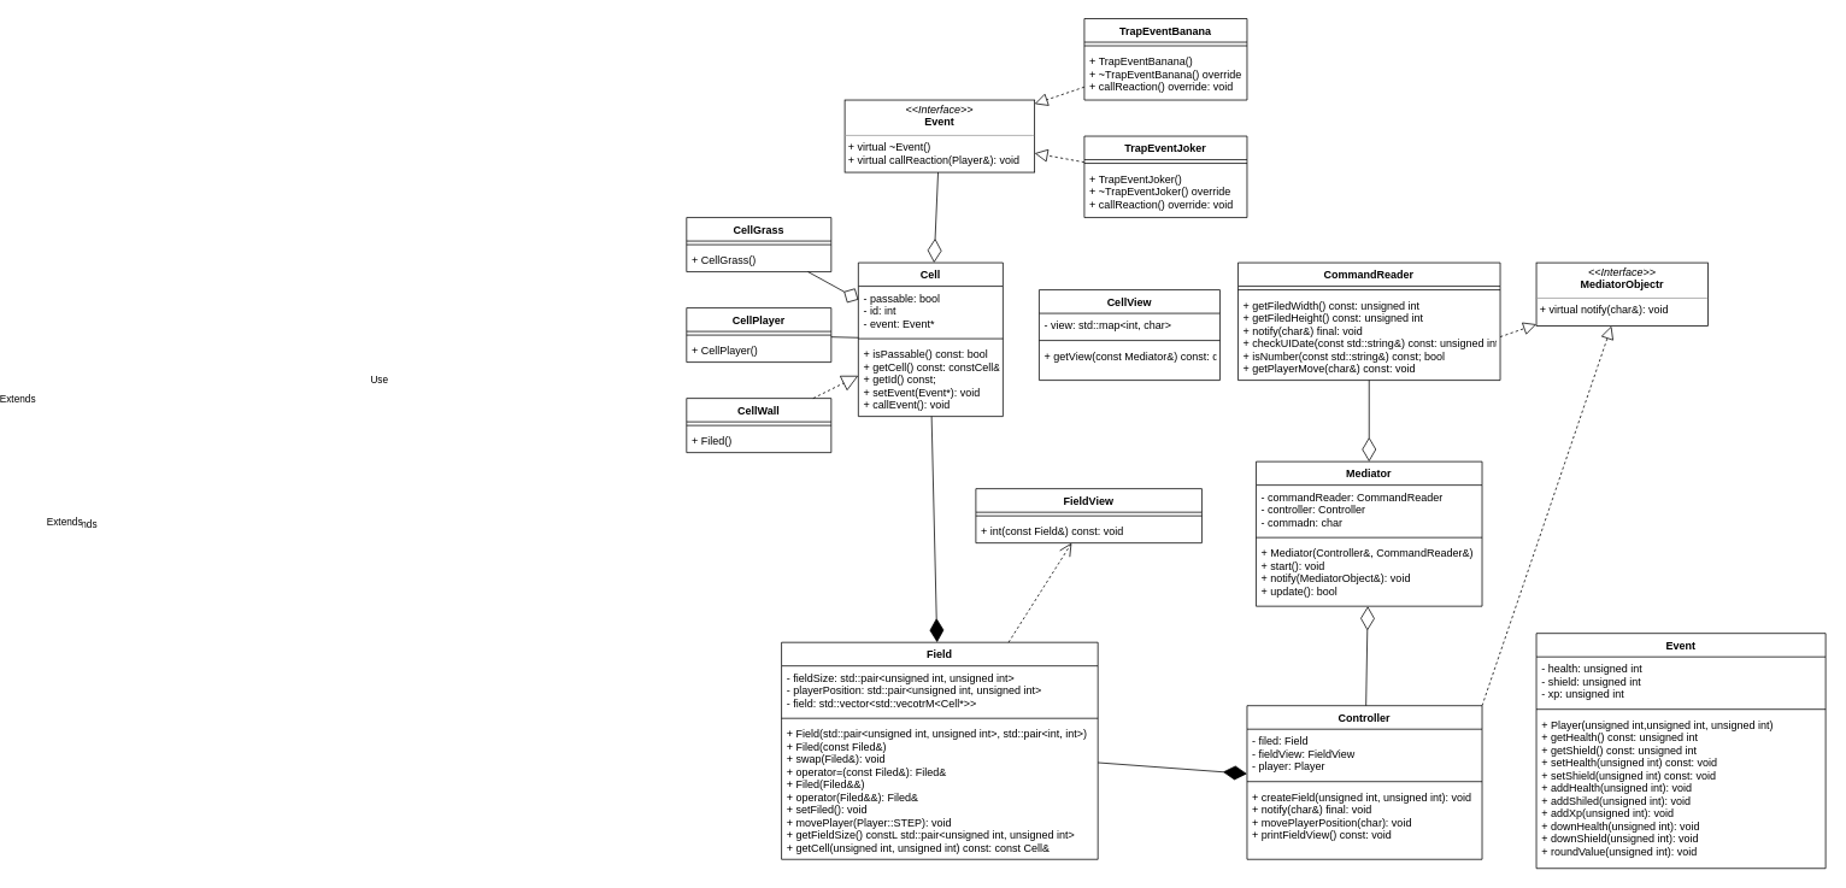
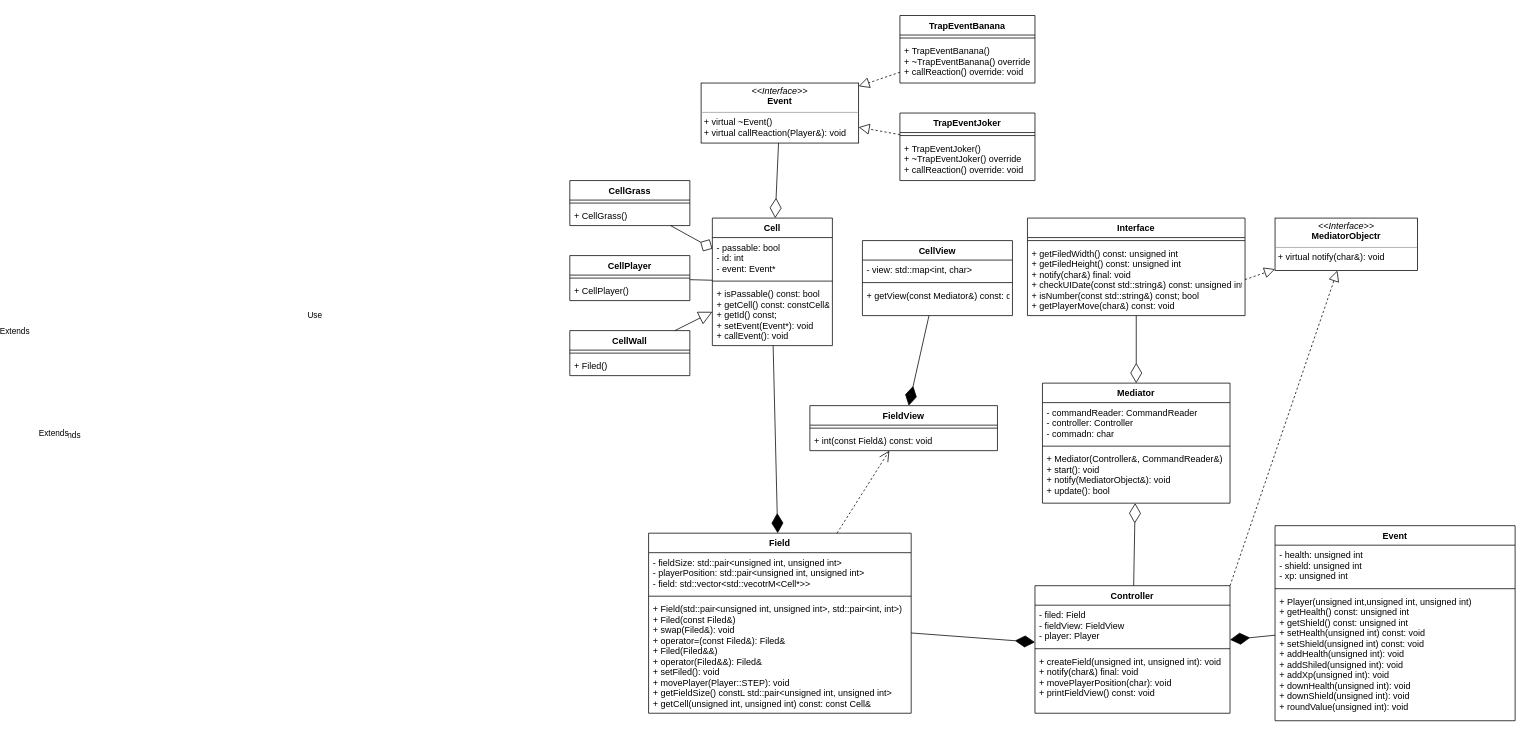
  <mxCell id="0" />
  <mxCell id="1" parent="0" />
  <mxCell id="2" value="Mediator" style="swimlane;fontStyle=1;align=center;verticalAlign=top;childLayout=stackLayout;horizontal=1;startSize=26;horizontalStack=0;resizeParent=1;resizeParentMax=0;resizeLast=0;collapsible=1;marginBottom=0;" parent="1" vertex="1"><mxGeometry x="650" y="510" width="250" height="160" as="geometry" /></mxCell>
  <mxCell id="3" value="- commandReader: CommandReader&#10;- controller: Controller&#10;- commadn: char" style="text;strokeColor=none;fillColor=none;align=left;verticalAlign=top;spacingLeft=4;spacingRight=4;overflow=hidden;rotatable=0;points=[[0,0.5],[1,0.5]];portConstraint=eastwest;" parent="2" vertex="1"><mxGeometry y="26" width="250" height="54" as="geometry" /></mxCell>
  <mxCell id="4" value="" style="line;strokeWidth=1;fillColor=none;align=left;verticalAlign=middle;spacingTop=-1;spacingLeft=3;spacingRight=3;rotatable=0;labelPosition=right;points=[];portConstraint=eastwest;strokeColor=inherit;" parent="2" vertex="1"><mxGeometry y="80" width="250" height="8" as="geometry" /></mxCell>
  <mxCell id="5" value="+ Mediator(Controller&amp;, CommandReader&amp;)&#10;+ start(): void&#10;+ notify(MediatorObject&amp;): void&#10;+ update(): bool" style="text;strokeColor=none;fillColor=none;align=left;verticalAlign=top;spacingLeft=4;spacingRight=4;overflow=hidden;rotatable=0;points=[[0,0.5],[1,0.5]];portConstraint=eastwest;" parent="2" vertex="1"><mxGeometry y="88" width="250" height="72" as="geometry" /></mxCell>
- <mxCell id="6" value="CommandReader" style="swimlane;fontStyle=1;align=center;verticalAlign=top;childLayout=stackLayout;horizontal=1;startSize=26;horizontalStack=0;resizeParent=1;resizeParentMax=0;resizeLast=0;collapsible=1;marginBottom=0;" parent="1" vertex="1"><mxGeometry x="630" y="290" width="290" height="130" as="geometry" /></mxCell>
+ <mxCell id="6" value="Interface" style="swimlane;fontStyle=1;align=center;verticalAlign=top;childLayout=stackLayout;horizontal=1;startSize=26;horizontalStack=0;resizeParent=1;resizeParentMax=0;resizeLast=0;collapsible=1;marginBottom=0;" parent="1" vertex="1"><mxGeometry x="630" y="290" width="290" height="130" as="geometry" /></mxCell>
  <mxCell id="7" value="" style="line;strokeWidth=1;fillColor=none;align=left;verticalAlign=middle;spacingTop=-1;spacingLeft=3;spacingRight=3;rotatable=0;labelPosition=right;points=[];portConstraint=eastwest;strokeColor=inherit;" parent="6" vertex="1"><mxGeometry y="26" width="290" height="8" as="geometry" /></mxCell>
  <mxCell id="8" value="+ getFiledWidth() const: unsigned int&#10;+ getFiledHeight() const: unsigned int&#10;+ notify(char&amp;) final: void&#10;+ checkUIDate(const std::string&amp;) const: unsigned int&#10;+ isNumber(const std::string&amp;) const; bool&#10;+ getPlayerMove(char&amp;) const: void" style="text;strokeColor=none;fillColor=none;align=left;verticalAlign=top;spacingLeft=4;spacingRight=4;overflow=hidden;rotatable=0;points=[[0,0.5],[1,0.5]];portConstraint=eastwest;" parent="6" vertex="1"><mxGeometry y="34" width="290" height="96" as="geometry" /></mxCell>
  <mxCell id="9" value="Controller" style="swimlane;fontStyle=1;align=center;verticalAlign=top;childLayout=stackLayout;horizontal=1;startSize=26;horizontalStack=0;resizeParent=1;resizeParentMax=0;resizeLast=0;collapsible=1;marginBottom=0;" parent="1" vertex="1"><mxGeometry x="640" y="780" width="260" height="170" as="geometry" /></mxCell>
  <mxCell id="10" value="- filed: Field&#10;- fieldView: FieldView&#10;- player: Player" style="text;strokeColor=none;fillColor=none;align=left;verticalAlign=top;spacingLeft=4;spacingRight=4;overflow=hidden;rotatable=0;points=[[0,0.5],[1,0.5]];portConstraint=eastwest;" parent="9" vertex="1"><mxGeometry y="26" width="260" height="54" as="geometry" /></mxCell>
  <mxCell id="11" value="" style="line;strokeWidth=1;fillColor=none;align=left;verticalAlign=middle;spacingTop=-1;spacingLeft=3;spacingRight=3;rotatable=0;labelPosition=right;points=[];portConstraint=eastwest;strokeColor=inherit;" parent="9" vertex="1"><mxGeometry y="80" width="260" height="8" as="geometry" /></mxCell>
  <mxCell id="12" value="+ createField(unsigned int, unsigned int): void&#10;+ notify(char&amp;) final: void&#10;+ movePlayerPosition(char): void&#10;+ printFieldView() const: void" style="text;strokeColor=none;fillColor=none;align=left;verticalAlign=top;spacingLeft=4;spacingRight=4;overflow=hidden;rotatable=0;points=[[0,0.5],[1,0.5]];portConstraint=eastwest;" parent="9" vertex="1"><mxGeometry y="88" width="260" height="82" as="geometry" /></mxCell>
  <mxCell id="13" value="" style="endArrow=block;dashed=1;endFill=0;endSize=12;html=1;rounded=0;exitX=1;exitY=0;exitDx=0;exitDy=0;" parent="1" source="9" target="37" edge="1"><mxGeometry width="160" relative="1" as="geometry"><mxPoint x="830" y="670" as="sourcePoint" /><mxPoint x="1011.96" y="656.004" as="targetPoint" /></mxGeometry></mxCell>
  <mxCell id="14" value="" style="endArrow=block;dashed=1;endFill=0;endSize=12;html=1;rounded=0;exitX=1;exitY=0.5;exitDx=0;exitDy=0;" parent="1" source="8" target="37" edge="1"><mxGeometry width="160" relative="1" as="geometry"><mxPoint x="830" y="670" as="sourcePoint" /><mxPoint x="1000.787" y="600" as="targetPoint" /></mxGeometry></mxCell>
  <mxCell id="15" value="FieldView" style="swimlane;fontStyle=1;align=center;verticalAlign=top;childLayout=stackLayout;horizontal=1;startSize=26;horizontalStack=0;resizeParent=1;resizeParentMax=0;resizeLast=0;collapsible=1;marginBottom=0;" parent="1" vertex="1"><mxGeometry x="340" y="540" width="250" height="60" as="geometry" /></mxCell>
  <mxCell id="16" value="" style="line;strokeWidth=1;fillColor=none;align=left;verticalAlign=middle;spacingTop=-1;spacingLeft=3;spacingRight=3;rotatable=0;labelPosition=right;points=[];portConstraint=eastwest;strokeColor=inherit;" parent="15" vertex="1"><mxGeometry y="26" width="250" height="8" as="geometry" /></mxCell>
  <mxCell id="17" value="+ int(const Field&amp;) const: void" style="text;strokeColor=none;fillColor=none;align=left;verticalAlign=top;spacingLeft=4;spacingRight=4;overflow=hidden;rotatable=0;points=[[0,0.5],[1,0.5]];portConstraint=eastwest;" parent="15" vertex="1"><mxGeometry y="34" width="250" height="26" as="geometry" /></mxCell>
  <mxCell id="18" value="Field" style="swimlane;fontStyle=1;align=center;verticalAlign=top;childLayout=stackLayout;horizontal=1;startSize=26;horizontalStack=0;resizeParent=1;resizeParentMax=0;resizeLast=0;collapsible=1;marginBottom=0;" parent="1" vertex="1"><mxGeometry x="125" y="710" width="350" height="240" as="geometry" /></mxCell>
  <mxCell id="19" value="- fieldSize: std::pair&lt;unsigned int, unsigned int&gt; &#10;- playerPosition: std::pair&lt;unsigned int, unsigned int&gt;&#10;- field: std::vector&lt;std::vecotrM&lt;Cell*&gt;&gt;" style="text;strokeColor=none;fillColor=none;align=left;verticalAlign=top;spacingLeft=4;spacingRight=4;overflow=hidden;rotatable=0;points=[[0,0.5],[1,0.5]];portConstraint=eastwest;" parent="18" vertex="1"><mxGeometry y="26" width="350" height="54" as="geometry" /></mxCell>
  <mxCell id="20" value="" style="line;strokeWidth=1;fillColor=none;align=left;verticalAlign=middle;spacingTop=-1;spacingLeft=3;spacingRight=3;rotatable=0;labelPosition=right;points=[];portConstraint=eastwest;strokeColor=inherit;" parent="18" vertex="1"><mxGeometry y="80" width="350" height="8" as="geometry" /></mxCell>
  <mxCell id="21" value="+ Field(std::pair&lt;unsigned int, unsigned int&gt;, std::pair&lt;int, int&gt;)&#10;+ Filed(const Filed&amp;)&#10;+ swap(Filed&amp;): void&#10;+ operator=(const Filed&amp;): Filed&amp;&#10;+ Filed(Filed&amp;&amp;)&#10;+ operator(Filed&amp;&amp;): Filed&amp;&#10;+ setFiled(): void&#10;+ movePlayer(Player::STEP): void&#10;+ getFieldSize() constL std::pair&lt;unsigned int, unsigned int&gt; &#10;+ getCell(unsigned int, unsigned int) const: const Cell&amp;" style="text;strokeColor=none;fillColor=none;align=left;verticalAlign=top;spacingLeft=4;spacingRight=4;overflow=hidden;rotatable=0;points=[[0,0.5],[1,0.5]];portConstraint=eastwest;" parent="18" vertex="1"><mxGeometry y="88" width="350" height="152" as="geometry" /></mxCell>
  <mxCell id="22" value="Cell" style="swimlane;fontStyle=1;align=center;verticalAlign=top;childLayout=stackLayout;horizontal=1;startSize=26;horizontalStack=0;resizeParent=1;resizeParentMax=0;resizeLast=0;collapsible=1;marginBottom=0;" parent="1" vertex="1"><mxGeometry x="210" y="290" width="160" height="170" as="geometry" /></mxCell>
  <mxCell id="23" value="- passable: bool&#10;- id: int&#10;- event: Event*" style="text;strokeColor=none;fillColor=none;align=left;verticalAlign=top;spacingLeft=4;spacingRight=4;overflow=hidden;rotatable=0;points=[[0,0.5],[1,0.5]];portConstraint=eastwest;" parent="22" vertex="1"><mxGeometry y="26" width="160" height="54" as="geometry" /></mxCell>
  <mxCell id="24" value="" style="line;strokeWidth=1;fillColor=none;align=left;verticalAlign=middle;spacingTop=-1;spacingLeft=3;spacingRight=3;rotatable=0;labelPosition=right;points=[];portConstraint=eastwest;strokeColor=inherit;" parent="22" vertex="1"><mxGeometry y="80" width="160" height="8" as="geometry" /></mxCell>
  <mxCell id="25" value="+ isPassable() const: bool&#10;+ getCell() const: constCell&amp;&#10;+ getId() const;&#10;+ setEvent(Event*): void&#10;+ callEvent(): void" style="text;strokeColor=none;fillColor=none;align=left;verticalAlign=top;spacingLeft=4;spacingRight=4;overflow=hidden;rotatable=0;points=[[0,0.5],[1,0.5]];portConstraint=eastwest;" parent="22" vertex="1"><mxGeometry y="88" width="160" height="82" as="geometry" /></mxCell>
  <mxCell id="26" value="" style="endArrow=diamondThin;endFill=1;endSize=24;html=1;rounded=0;" parent="1" source="25" target="18" edge="1"><mxGeometry width="160" relative="1" as="geometry"><mxPoint x="280" y="640" as="sourcePoint" /><mxPoint x="480" y="740" as="targetPoint" /></mxGeometry></mxCell>
  <mxCell id="27" value="CellView" style="swimlane;fontStyle=1;align=center;verticalAlign=top;childLayout=stackLayout;horizontal=1;startSize=26;horizontalStack=0;resizeParent=1;resizeParentMax=0;resizeLast=0;collapsible=1;marginBottom=0;" parent="1" vertex="1"><mxGeometry x="410" y="320" width="200" height="100" as="geometry" /></mxCell>
  <mxCell id="28" value="- view: std::map&lt;int, char&gt;" style="text;strokeColor=none;fillColor=none;align=left;verticalAlign=top;spacingLeft=4;spacingRight=4;overflow=hidden;rotatable=0;points=[[0,0.5],[1,0.5]];portConstraint=eastwest;" parent="27" vertex="1"><mxGeometry y="26" width="200" height="26" as="geometry" /></mxCell>
  <mxCell id="29" value="" style="line;strokeWidth=1;fillColor=none;align=left;verticalAlign=middle;spacingTop=-1;spacingLeft=3;spacingRight=3;rotatable=0;labelPosition=right;points=[];portConstraint=eastwest;strokeColor=inherit;" parent="27" vertex="1"><mxGeometry y="52" width="200" height="8" as="geometry" /></mxCell>
  <mxCell id="30" value="+ getView(const Mediator&amp;) const: char" style="text;strokeColor=none;fillColor=none;align=left;verticalAlign=top;spacingLeft=4;spacingRight=4;overflow=hidden;rotatable=0;points=[[0,0.5],[1,0.5]];portConstraint=eastwest;" parent="27" vertex="1"><mxGeometry y="60" width="200" height="40" as="geometry" /></mxCell>
  <mxCell id="31" value="&lt;p style=&quot;margin:0px;margin-top:4px;text-align:center;&quot;&gt;&lt;i&gt;&amp;lt;&amp;lt;Interface&amp;gt;&amp;gt;&lt;/i&gt;&lt;br&gt;&lt;b&gt;Event&lt;/b&gt;&lt;/p&gt;&lt;hr size=&quot;1&quot;&gt;&lt;p style=&quot;margin:0px;margin-left:4px;&quot;&gt;+ virtual ~Event()&lt;/p&gt;&lt;p style=&quot;margin:0px;margin-left:4px;&quot;&gt;+ virtual callReaction(Player&amp;amp;): void&lt;/p&gt;" style="verticalAlign=top;align=left;overflow=fill;fontSize=12;fontFamily=Helvetica;html=1;" parent="1" vertex="1"><mxGeometry x="195" y="110" width="210" height="80" as="geometry" /></mxCell>
  <mxCell id="32" value="" style="endArrow=diamondThin;endFill=0;endSize=24;html=1;rounded=0;" parent="1" source="31" target="22" edge="1"><mxGeometry width="160" relative="1" as="geometry"><mxPoint x="480" y="640" as="sourcePoint" /><mxPoint x="640" y="640" as="targetPoint" /></mxGeometry></mxCell>
  <mxCell id="33" value="TrapEventBanana" style="swimlane;fontStyle=1;align=center;verticalAlign=top;childLayout=stackLayout;horizontal=1;startSize=26;horizontalStack=0;resizeParent=1;resizeParentMax=0;resizeLast=0;collapsible=1;marginBottom=0;" parent="1" vertex="1"><mxGeometry x="460" y="20" width="180" height="90" as="geometry" /></mxCell>
  <mxCell id="34" value="" style="line;strokeWidth=1;fillColor=none;align=left;verticalAlign=middle;spacingTop=-1;spacingLeft=3;spacingRight=3;rotatable=0;labelPosition=right;points=[];portConstraint=eastwest;strokeColor=inherit;" parent="33" vertex="1"><mxGeometry y="26" width="180" height="8" as="geometry" /></mxCell>
  <mxCell id="35" value="+ TrapEventBanana()&#10;+ ~TrapEventBanana() override&#10;+ callReaction() override: void" style="text;strokeColor=none;fillColor=none;align=left;verticalAlign=top;spacingLeft=4;spacingRight=4;overflow=hidden;rotatable=0;points=[[0,0.5],[1,0.5]];portConstraint=eastwest;" parent="33" vertex="1"><mxGeometry y="34" width="180" height="56" as="geometry" /></mxCell>
  <mxCell id="36" value="" style="endArrow=block;dashed=1;endFill=0;endSize=12;html=1;rounded=0;" parent="1" source="33" target="31" edge="1"><mxGeometry width="160" relative="1" as="geometry"><mxPoint x="520" y="490" as="sourcePoint" /><mxPoint x="680" y="490" as="targetPoint" /></mxGeometry></mxCell>
  <mxCell id="37" value="&lt;p style=&quot;margin:0px;margin-top:4px;text-align:center;&quot;&gt;&lt;i&gt;&amp;lt;&amp;lt;Interface&amp;gt;&amp;gt;&lt;/i&gt;&lt;br&gt;&lt;b&gt;MediatorObjectr&lt;/b&gt;&lt;/p&gt;&lt;hr size=&quot;1&quot;&gt;&lt;p style=&quot;margin:0px;margin-left:4px;&quot;&gt;&lt;/p&gt;&lt;p style=&quot;margin:0px;margin-left:4px;&quot;&gt;+ virtual notify(char&amp;amp;): void&lt;br&gt;&lt;/p&gt;" style="verticalAlign=top;align=left;overflow=fill;fontSize=12;fontFamily=Helvetica;html=1;" parent="1" vertex="1"><mxGeometry x="960" y="290" width="190" height="70" as="geometry" /></mxCell>
+ <mxCell id="38" value="" style="endArrow=diamondThin;endFill=1;endSize=24;html=1;rounded=0;" parent="1" source="27" target="15" edge="1"><mxGeometry width="160" relative="1" as="geometry"><mxPoint x="690" y="580" as="sourcePoint" /><mxPoint x="850" y="580" as="targetPoint" /></mxGeometry></mxCell>
  <mxCell id="39" value="Event" style="swimlane;fontStyle=1;align=center;verticalAlign=top;childLayout=stackLayout;horizontal=1;startSize=26;horizontalStack=0;resizeParent=1;resizeParentMax=0;resizeLast=0;collapsible=1;marginBottom=0;" parent="1" vertex="1"><mxGeometry x="960" y="700" width="320" height="260" as="geometry" /></mxCell>
  <mxCell id="40" value="- health: unsigned int&#10;- shield: unsigned int&#10;- xp: unsigned int" style="text;strokeColor=none;fillColor=none;align=left;verticalAlign=top;spacingLeft=4;spacingRight=4;overflow=hidden;rotatable=0;points=[[0,0.5],[1,0.5]];portConstraint=eastwest;" parent="39" vertex="1"><mxGeometry y="26" width="320" height="54" as="geometry" /></mxCell>
  <mxCell id="41" value="" style="line;strokeWidth=1;fillColor=none;align=left;verticalAlign=middle;spacingTop=-1;spacingLeft=3;spacingRight=3;rotatable=0;labelPosition=right;points=[];portConstraint=eastwest;strokeColor=inherit;" parent="39" vertex="1"><mxGeometry y="80" width="320" height="8" as="geometry" /></mxCell>
  <mxCell id="42" value="+ Player(unsigned int,unsigned int, unsigned int)&#10;+ getHealth() const: unsigned int&#10;+ getShield() const: unsigned int&#10;+ setHealth(unsigned int) const: void&#10;+ setShield(unsigned int) const: void&#10;+ addHealth(unsigned int): void&#10;+ addShiled(unsigned int): void&#10;+ addXp(unsigned int): void&#10;+ downHealth(unsigned int): void&#10;+ downShield(unsigned int): void&#10;+ roundValue(unsigned int): void " style="text;strokeColor=none;fillColor=none;align=left;verticalAlign=top;spacingLeft=4;spacingRight=4;overflow=hidden;rotatable=0;points=[[0,0.5],[1,0.5]];portConstraint=eastwest;" parent="39" vertex="1"><mxGeometry y="88" width="320" height="172" as="geometry" /></mxCell>
  <mxCell id="43" value="" style="endArrow=diamondThin;endFill=1;endSize=24;html=1;rounded=0;" parent="1" source="18" target="9" edge="1"><mxGeometry width="160" relative="1" as="geometry"><mxPoint x="560" y="560" as="sourcePoint" /><mxPoint x="720" y="560" as="targetPoint" /></mxGeometry></mxCell>
+ <mxCell id="44" value="" style="endArrow=diamondThin;endFill=1;endSize=24;html=1;rounded=0;" parent="1" source="39" target="9" edge="1"><mxGeometry width="160" relative="1" as="geometry"><mxPoint x="640" y="710" as="sourcePoint" /><mxPoint x="800" y="710" as="targetPoint" /></mxGeometry></mxCell>
  <mxCell id="45" value="" style="endArrow=diamondThin;endFill=0;endSize=24;html=1;rounded=0;" parent="1" source="6" target="2" edge="1"><mxGeometry width="160" relative="1" as="geometry"><mxPoint x="950" y="450" as="sourcePoint" /><mxPoint x="1010" y="680" as="targetPoint" /></mxGeometry></mxCell>
  <mxCell id="46" value="" style="endArrow=diamondThin;endFill=0;endSize=24;html=1;rounded=0;" parent="1" source="9" target="2" edge="1"><mxGeometry width="160" relative="1" as="geometry"><mxPoint x="720" y="710" as="sourcePoint" /><mxPoint x="880" y="710" as="targetPoint" /></mxGeometry></mxCell>
  <mxCell id="47" value="TrapEventJoker" style="swimlane;fontStyle=1;align=center;verticalAlign=top;childLayout=stackLayout;horizontal=1;startSize=26;horizontalStack=0;resizeParent=1;resizeParentMax=0;resizeLast=0;collapsible=1;marginBottom=0;" vertex="1" parent="1"><mxGeometry x="460" y="150" width="180" height="90" as="geometry" /></mxCell>
  <mxCell id="48" value="" style="line;strokeWidth=1;fillColor=none;align=left;verticalAlign=middle;spacingTop=-1;spacingLeft=3;spacingRight=3;rotatable=0;labelPosition=right;points=[];portConstraint=eastwest;strokeColor=inherit;" vertex="1" parent="47"><mxGeometry y="26" width="180" height="8" as="geometry" /></mxCell>
  <mxCell id="49" value="+ TrapEventJoker()&#10;+ ~TrapEventJoker() override&#10;+ callReaction() override: void" style="text;strokeColor=none;fillColor=none;align=left;verticalAlign=top;spacingLeft=4;spacingRight=4;overflow=hidden;rotatable=0;points=[[0,0.5],[1,0.5]];portConstraint=eastwest;" vertex="1" parent="47"><mxGeometry y="34" width="180" height="56" as="geometry" /></mxCell>
  <mxCell id="50" value="" style="endArrow=block;dashed=1;endFill=0;endSize=12;html=1;rounded=0;" edge="1" parent="1" source="47" target="31"><mxGeometry width="160" relative="1" as="geometry"><mxPoint x="230" y="410" as="sourcePoint" /><mxPoint x="390" y="410" as="targetPoint" /></mxGeometry></mxCell>
  <mxCell id="51" value="CellGrass" style="swimlane;fontStyle=1;align=center;verticalAlign=top;childLayout=stackLayout;horizontal=1;startSize=26;horizontalStack=0;resizeParent=1;resizeParentMax=0;resizeLast=0;collapsible=1;marginBottom=0;" vertex="1" parent="1"><mxGeometry x="20" y="240" width="160" height="60" as="geometry" /></mxCell>
  <mxCell id="52" value="" style="line;strokeWidth=1;fillColor=none;align=left;verticalAlign=middle;spacingTop=-1;spacingLeft=3;spacingRight=3;rotatable=0;labelPosition=right;points=[];portConstraint=eastwest;strokeColor=inherit;" vertex="1" parent="51"><mxGeometry y="26" width="160" height="8" as="geometry" /></mxCell>
  <mxCell id="53" value="+ CellGrass()" style="text;strokeColor=none;fillColor=none;align=left;verticalAlign=top;spacingLeft=4;spacingRight=4;overflow=hidden;rotatable=0;points=[[0,0.5],[1,0.5]];portConstraint=eastwest;" vertex="1" parent="51"><mxGeometry y="34" width="160" height="26" as="geometry" /></mxCell>
  <mxCell id="54" value="Extends" style="endArrow=diamond;endSize=16;endFill=0;html=1;rounded=0;" edge="1" parent="1" source="51" target="22"><mxGeometry x="-1" y="-870" width="160" relative="1" as="geometry"><mxPoint x="180" y="410" as="sourcePoint" /><mxPoint x="340" y="410" as="targetPoint" /><mxPoint x="-453" y="-620" as="offset" /></mxGeometry></mxCell>
  <mxCell id="55" value="CellPlayer" style="swimlane;fontStyle=1;align=center;verticalAlign=top;childLayout=stackLayout;horizontal=1;startSize=26;horizontalStack=0;resizeParent=1;resizeParentMax=0;resizeLast=0;collapsible=1;marginBottom=0;" vertex="1" parent="1"><mxGeometry x="20" width="160" height="60" as="geometry" y="340" /></mxCell>
  <mxCell id="56" value="" style="line;strokeWidth=1;fillColor=none;align=left;verticalAlign=middle;spacingTop=-1;spacingLeft=3;spacingRight=3;rotatable=0;labelPosition=right;points=[];portConstraint=eastwest;strokeColor=inherit;" vertex="1" parent="55"><mxGeometry y="26" width="160" height="8" as="geometry" /></mxCell>
  <mxCell id="57" value="+ CellPlayer()" style="text;strokeColor=none;fillColor=none;align=left;verticalAlign=top;spacingLeft=4;spacingRight=4;overflow=hidden;rotatable=0;points=[[0,0.5],[1,0.5]];portConstraint=eastwest;" vertex="1" parent="55"><mxGeometry y="34" width="160" height="26" as="geometry" /></mxCell>
  <mxCell id="58" value="Extends" style="endArrow=none;endSize=16;endFill=0;html=1;rounded=0;" edge="1" parent="1" source="55" target="22"><mxGeometry x="-1" y="-856" width="160" relative="1" as="geometry"><mxPoint x="180" y="510" as="sourcePoint" /><mxPoint x="220" y="433" as="targetPoint" /><mxPoint x="-809" y="-648" as="offset" /></mxGeometry></mxCell>
  <mxCell id="59" value="CellWall" style="swimlane;fontStyle=1;align=center;verticalAlign=top;childLayout=stackLayout;horizontal=1;startSize=26;horizontalStack=0;resizeParent=1;resizeParentMax=0;resizeLast=0;collapsible=1;marginBottom=0;" vertex="1" parent="1"><mxGeometry x="20" y="440" width="160" height="60" as="geometry" /></mxCell>
  <mxCell id="60" value="" style="line;strokeWidth=1;fillColor=none;align=left;verticalAlign=middle;spacingTop=-1;spacingLeft=3;spacingRight=3;rotatable=0;labelPosition=right;points=[];portConstraint=eastwest;strokeColor=inherit;" vertex="1" parent="59"><mxGeometry y="26" width="160" height="8" as="geometry" /></mxCell>
  <mxCell id="61" value="+ Filed()" style="text;strokeColor=none;fillColor=none;align=left;verticalAlign=top;spacingLeft=4;spacingRight=4;overflow=hidden;rotatable=0;points=[[0,0.5],[1,0.5]];portConstraint=eastwest;" vertex="1" parent="59"><mxGeometry y="34" width="160" height="26" as="geometry" /></mxCell>
- <mxCell id="62" value="Extends" style="endArrow=block;endSize=16;endFill=0;html=1;rounded=0;dashed=1;" edge="1" parent="1" source="59" target="22"><mxGeometry x="-1" y="823" width="160" relative="1" as="geometry"><mxPoint x="180" y="610" as="sourcePoint" /><mxPoint x="220" y="533" as="targetPoint" /><mxPoint x="-460" y="873" as="offset" /></mxGeometry></mxCell>
+ <mxCell id="62" value="Extends" style="endArrow=block;endSize=16;endFill=0;html=1;rounded=0;" edge="1" parent="1" source="59" target="22"><mxGeometry x="-1" y="823" width="160" relative="1" as="geometry"><mxPoint x="180" y="610" as="sourcePoint" /><mxPoint x="220" y="533" as="targetPoint" /><mxPoint x="-460" y="873" as="offset" /></mxGeometry></mxCell>
  <mxCell id="63" value="Use" style="endArrow=open;endSize=12;dashed=1;html=1;rounded=0;" edge="1" parent="1" source="18" target="15"><mxGeometry x="-1" y="754" width="160" relative="1" as="geometry"><mxPoint x="380" y="383.182" as="sourcePoint" /><mxPoint x="420" y="382.273" as="targetPoint" /><mxPoint x="-60" y="114" as="offset" /></mxGeometry></mxCell>
